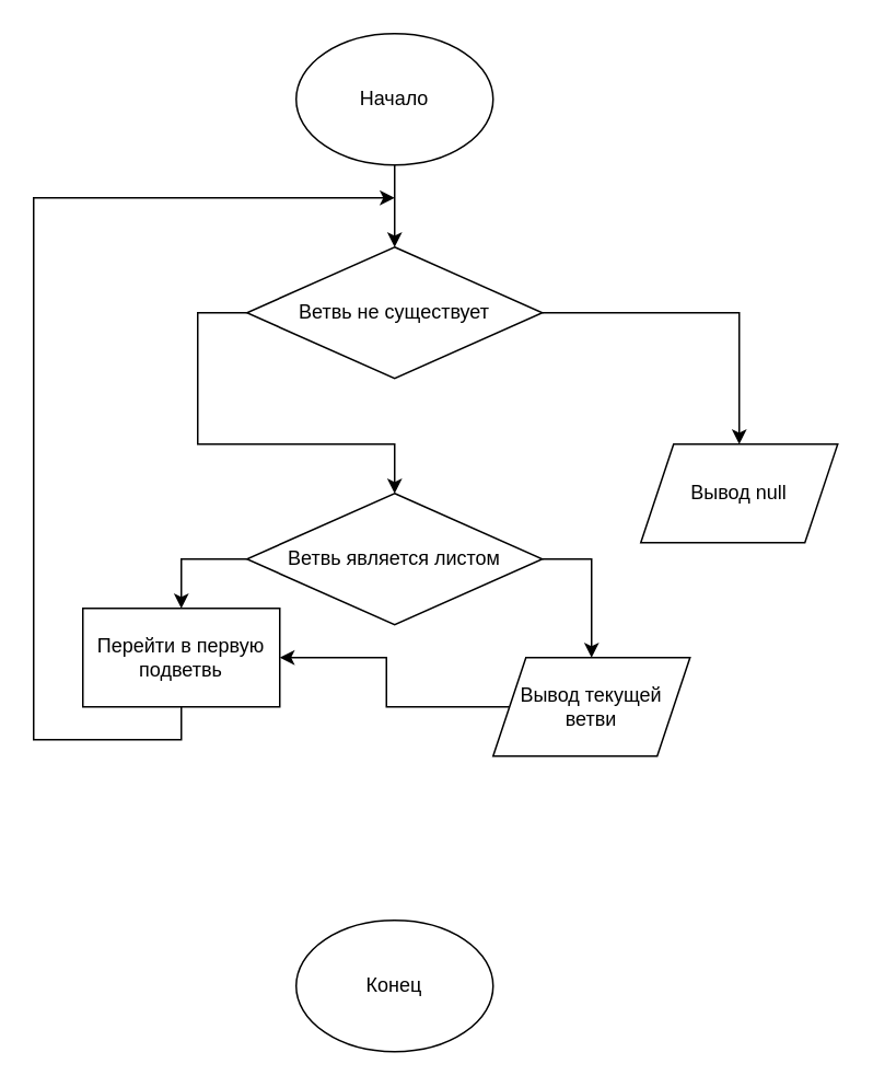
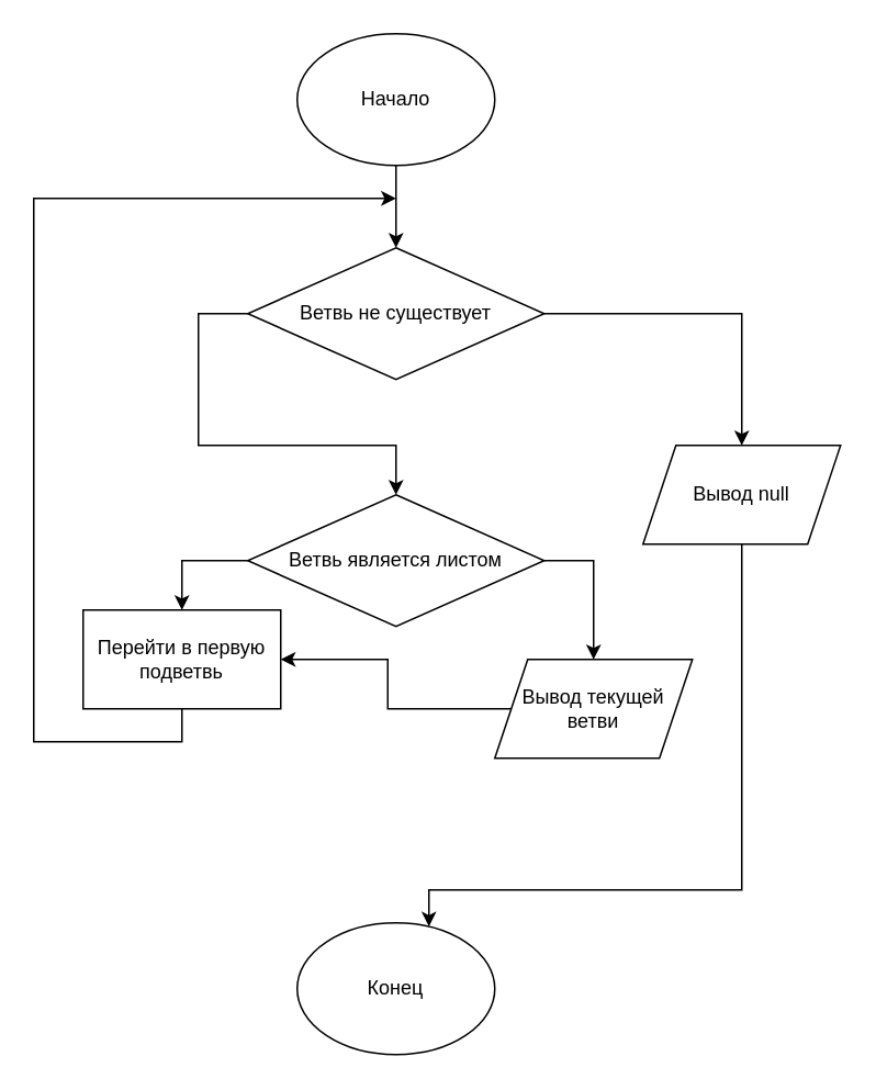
  <mxCell id="0" />
  <mxCell id="1" parent="0" />
  <mxCell id="2" style="edgeStyle=orthogonalEdgeStyle;rounded=0;orthogonalLoop=1;jettySize=auto;html=1;" edge="1" parent="1" source="3" target="7"><mxGeometry relative="1" as="geometry" /></mxCell>
  <mxCell id="3" value="Начало" style="ellipse;whiteSpace=wrap;html=1;" vertex="1" parent="1"><mxGeometry x="180" y="20" width="120" height="80" as="geometry" /></mxCell>
  <mxCell id="4" value="Конец" style="ellipse;whiteSpace=wrap;html=1;" vertex="1" parent="1"><mxGeometry x="180" y="560" width="120" height="80" as="geometry" /></mxCell>
  <mxCell id="5" style="edgeStyle=orthogonalEdgeStyle;rounded=0;orthogonalLoop=1;jettySize=auto;html=1;" edge="1" parent="1" source="7" target="10"><mxGeometry relative="1" as="geometry"><Array as="points"><mxPoint x="120" y="190" /><mxPoint x="120" y="270" /><mxPoint x="240" y="270" /></Array></mxGeometry></mxCell>
  <mxCell id="6" style="edgeStyle=orthogonalEdgeStyle;rounded=0;orthogonalLoop=1;jettySize=auto;html=1;" edge="1" parent="1" source="7" target="12"><mxGeometry relative="1" as="geometry"><Array as="points"><mxPoint x="450" y="190" /></Array></mxGeometry></mxCell>
  <mxCell id="7" value="Ветвь не существует" style="rhombus;whiteSpace=wrap;html=1;" vertex="1" parent="1"><mxGeometry x="150" y="150" width="180" height="80" as="geometry" /></mxCell>
  <mxCell id="8" style="edgeStyle=orthogonalEdgeStyle;rounded=0;orthogonalLoop=1;jettySize=auto;html=1;" edge="1" parent="1" source="10" target="14"><mxGeometry relative="1" as="geometry"><Array as="points"><mxPoint x="360" y="340" /></Array></mxGeometry></mxCell>
  <mxCell id="9" style="edgeStyle=orthogonalEdgeStyle;rounded=0;orthogonalLoop=1;jettySize=auto;html=1;" edge="1" parent="1" source="10" target="16"><mxGeometry relative="1" as="geometry"><Array as="points"><mxPoint x="110" y="340" /></Array></mxGeometry></mxCell>
  <mxCell id="10" value="Ветвь является листом" style="rhombus;whiteSpace=wrap;html=1;" vertex="1" parent="1"><mxGeometry x="150" y="300" width="180" height="80" as="geometry" /></mxCell>
+ <mxCell id="11" style="edgeStyle=orthogonalEdgeStyle;rounded=0;orthogonalLoop=1;jettySize=auto;html=1;" edge="1" parent="1" source="12" target="4"><mxGeometry relative="1" as="geometry"><Array as="points"><mxPoint x="450" y="540" /><mxPoint x="260" y="540" /></Array></mxGeometry></mxCell>
  <mxCell id="12" value="Вывод null" style="shape=parallelogram;perimeter=parallelogramPerimeter;whiteSpace=wrap;html=1;fixedSize=1;" vertex="1" parent="1"><mxGeometry x="390" y="270" width="120" height="60" as="geometry" /></mxCell>
  <mxCell id="13" style="edgeStyle=orthogonalEdgeStyle;rounded=0;orthogonalLoop=1;jettySize=auto;html=1;" edge="1" parent="1" source="14" target="16"><mxGeometry relative="1" as="geometry" /></mxCell>
  <mxCell id="14" value="Вывод текущей ветви" style="shape=parallelogram;perimeter=parallelogramPerimeter;whiteSpace=wrap;html=1;fixedSize=1;" vertex="1" parent="1"><mxGeometry x="300" y="400" width="120" height="60" as="geometry" /></mxCell>
  <mxCell id="15" style="edgeStyle=orthogonalEdgeStyle;rounded=0;orthogonalLoop=1;jettySize=auto;html=1;" edge="1" parent="1" source="16"><mxGeometry relative="1" as="geometry"><mxPoint x="240" y="120" as="targetPoint" /><Array as="points"><mxPoint x="110" y="450" /><mxPoint x="20" y="450" /><mxPoint x="20" y="120" /></Array></mxGeometry></mxCell>
  <mxCell id="16" value="Перейти в первую&lt;br&gt;подветвь" style="rounded=0;whiteSpace=wrap;html=1;" vertex="1" parent="1"><mxGeometry x="50" y="370" width="120" height="60" as="geometry" /></mxCell>
